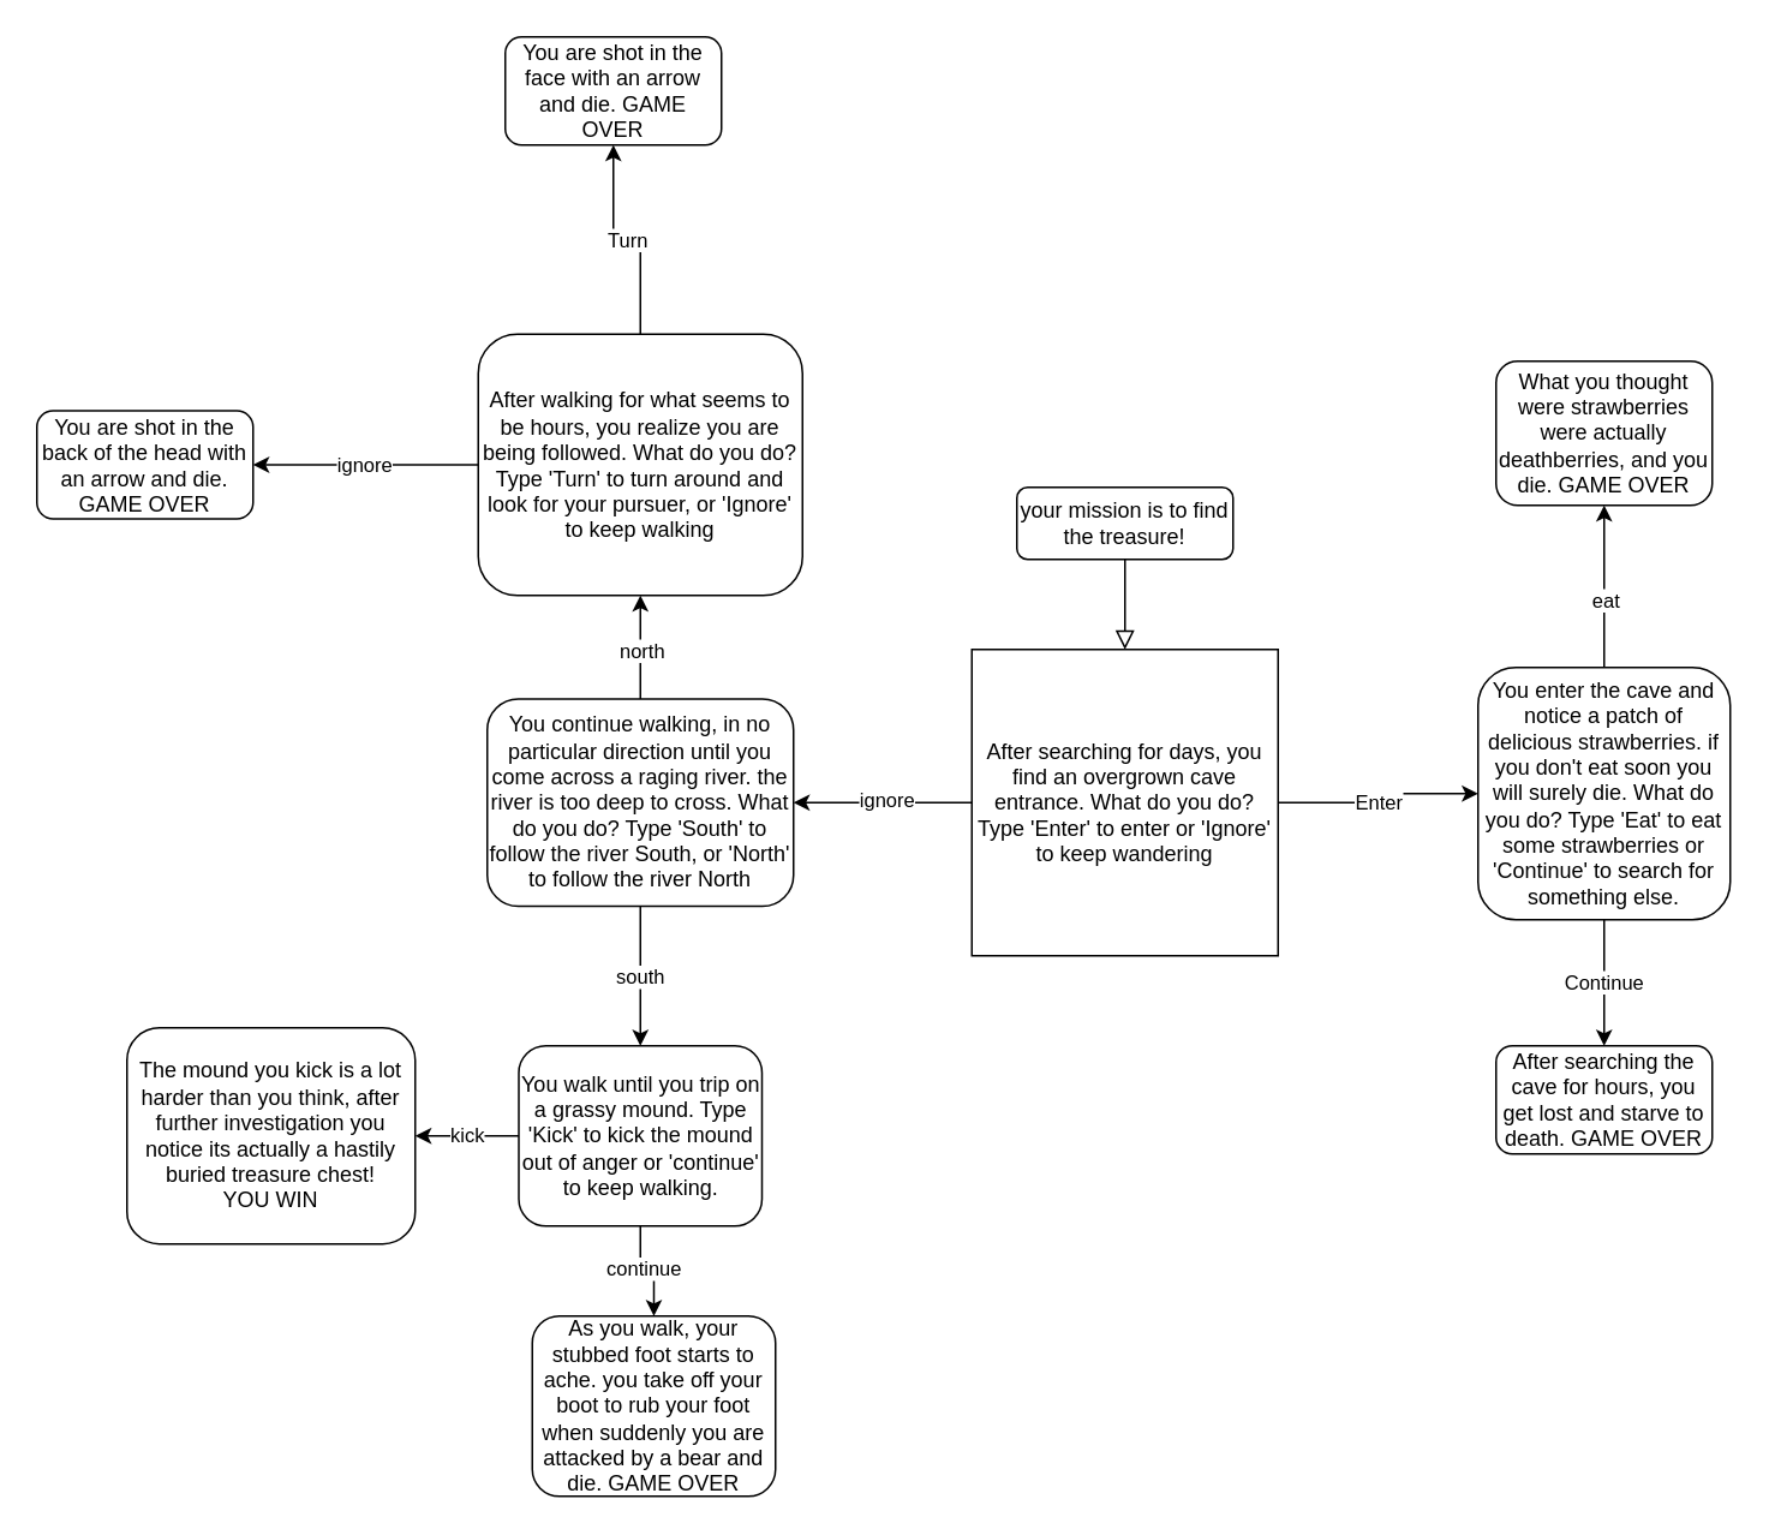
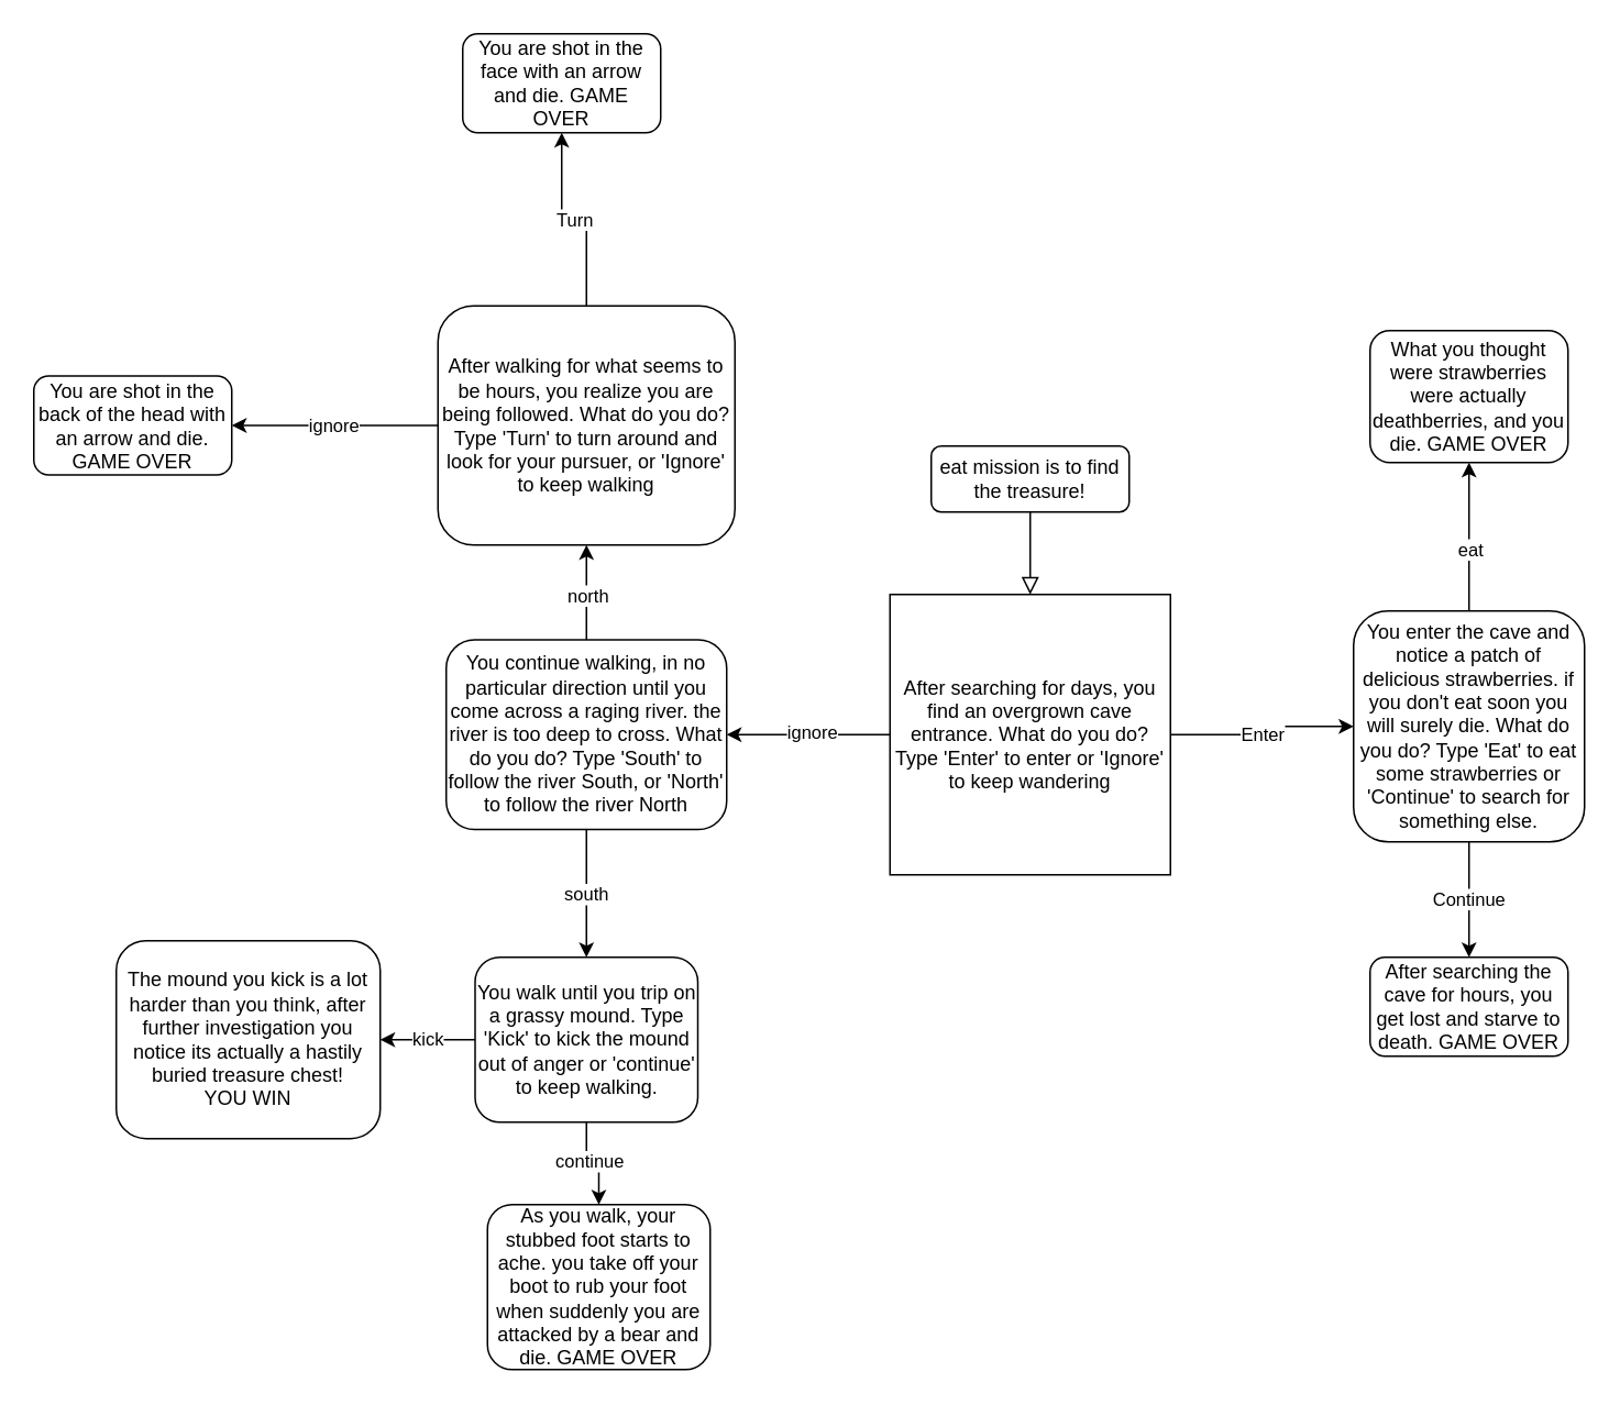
  <mxCell id="0" />
  <mxCell id="1" parent="0" />
  <mxCell id="2" value="" style="rounded=0;html=1;jettySize=auto;orthogonalLoop=1;fontSize=11;endArrow=block;endFill=0;endSize=8;strokeWidth=1;shadow=0;labelBackgroundColor=none;edgeStyle=orthogonalEdgeStyle;entryX=0.5;entryY=0;entryDx=0;entryDy=0;" parent="1" source="3" target="16" edge="1"><mxGeometry relative="1" as="geometry"><mxPoint x="624.5" y="340" as="targetPoint" /></mxGeometry></mxCell>
- <mxCell id="3" value="your mission is to find the treasure!" style="rounded=1;whiteSpace=wrap;html=1;fontSize=12;glass=0;strokeWidth=1;shadow=0;" parent="1" vertex="1"><mxGeometry x="564" y="270" width="120" height="40" as="geometry" /></mxCell>
+ <mxCell id="3" value="eat mission is to find the treasure!" style="rounded=1;whiteSpace=wrap;html=1;fontSize=12;glass=0;strokeWidth=1;shadow=0;" parent="1" vertex="1"><mxGeometry x="564" y="270" width="120" height="40" as="geometry" /></mxCell>
  <mxCell id="4" style="edgeStyle=orthogonalEdgeStyle;rounded=0;orthogonalLoop=1;jettySize=auto;html=1;exitX=0.5;exitY=0;exitDx=0;exitDy=0;" parent="1" source="7" target="28" edge="1"><mxGeometry relative="1" as="geometry" /></mxCell>
  <mxCell id="5" value="eat" style="edgeLabel;html=1;align=center;verticalAlign=middle;resizable=0;points=[];" parent="4" vertex="1" connectable="0"><mxGeometry x="-0.145" relative="1" as="geometry"><mxPoint as="offset" /></mxGeometry></mxCell>
  <mxCell id="6" value="Continue" style="edgeStyle=orthogonalEdgeStyle;rounded=0;orthogonalLoop=1;jettySize=auto;html=1;exitX=0.5;exitY=1;exitDx=0;exitDy=0;" parent="1" source="7" target="29" edge="1"><mxGeometry relative="1" as="geometry" /></mxCell>
  <mxCell id="7" value="You enter the cave and notice a patch of delicious strawberries. if you don't eat soon you will surely die. What do you do? Type 'Eat' to eat some strawberries or 'Continue' to search for something else." style="rounded=1;whiteSpace=wrap;html=1;fontSize=12;glass=0;strokeWidth=1;shadow=0;" parent="1" vertex="1"><mxGeometry x="820" y="370" width="140" height="140" as="geometry" /></mxCell>
  <mxCell id="8" value="south" style="edgeStyle=orthogonalEdgeStyle;rounded=0;orthogonalLoop=1;jettySize=auto;html=1;exitX=0.5;exitY=1;exitDx=0;exitDy=0;entryX=0.5;entryY=0;entryDx=0;entryDy=0;" parent="1" source="11" target="25" edge="1"><mxGeometry relative="1" as="geometry" /></mxCell>
  <mxCell id="9" style="edgeStyle=orthogonalEdgeStyle;rounded=0;orthogonalLoop=1;jettySize=auto;html=1;exitX=0.5;exitY=0;exitDx=0;exitDy=0;entryX=0.5;entryY=1;entryDx=0;entryDy=0;" edge="1" parent="1" source="11" target="19"><mxGeometry relative="1" as="geometry" /></mxCell>
  <mxCell id="10" value="north" style="edgeLabel;html=1;align=center;verticalAlign=middle;resizable=0;points=[];" connectable="0" vertex="1" parent="9"><mxGeometry x="-0.043" relative="1" as="geometry"><mxPoint y="1" as="offset" /></mxGeometry></mxCell>
  <mxCell id="11" value="You continue walking, in no particular direction until you come across a raging river. the river is too deep to cross. What do you do? Type 'South' to follow the river South, or 'North' to follow the river North" style="rounded=1;whiteSpace=wrap;html=1;" parent="1" vertex="1"><mxGeometry x="270" y="387.5" width="170" height="115" as="geometry" /></mxCell>
  <mxCell id="12" style="edgeStyle=orthogonalEdgeStyle;rounded=0;orthogonalLoop=1;jettySize=auto;html=1;" parent="1" source="16" target="11" edge="1"><mxGeometry relative="1" as="geometry" /></mxCell>
  <mxCell id="13" value="ignore" style="edgeLabel;html=1;align=center;verticalAlign=middle;resizable=0;points=[];" parent="12" vertex="1" connectable="0"><mxGeometry x="-0.023" y="-2" relative="1" as="geometry"><mxPoint as="offset" /></mxGeometry></mxCell>
  <mxCell id="14" style="edgeStyle=orthogonalEdgeStyle;rounded=0;orthogonalLoop=1;jettySize=auto;html=1;entryX=0;entryY=0.5;entryDx=0;entryDy=0;" parent="1" source="16" target="7" edge="1"><mxGeometry relative="1" as="geometry" /></mxCell>
  <mxCell id="15" value="Enter" style="edgeLabel;html=1;align=center;verticalAlign=middle;resizable=0;points=[];" parent="14" vertex="1" connectable="0"><mxGeometry x="-0.045" y="1" relative="1" as="geometry"><mxPoint as="offset" /></mxGeometry></mxCell>
  <mxCell id="16" value="&lt;span&gt;After searching for days, you find an overgrown cave entrance. What do you do? Type 'Enter' to enter or 'Ignore' to keep wandering&lt;/span&gt;" style="whiteSpace=wrap;html=1;aspect=fixed;" parent="1" vertex="1"><mxGeometry x="539" y="360" width="170" height="170" as="geometry" /></mxCell>
  <mxCell id="17" value="Turn" style="edgeStyle=orthogonalEdgeStyle;rounded=0;orthogonalLoop=1;jettySize=auto;html=1;exitX=0.5;exitY=0;exitDx=0;exitDy=0;" parent="1" source="19" target="20" edge="1"><mxGeometry relative="1" as="geometry"><mxPoint x="110" y="330" as="targetPoint" /></mxGeometry></mxCell>
  <mxCell id="18" value="ignore" style="edgeStyle=orthogonalEdgeStyle;rounded=0;orthogonalLoop=1;jettySize=auto;html=1;exitX=0;exitY=0.5;exitDx=0;exitDy=0;entryX=1;entryY=0.5;entryDx=0;entryDy=0;" edge="1" parent="1" source="19" target="21"><mxGeometry relative="1" as="geometry" /></mxCell>
  <mxCell id="19" value="After walking for what seems to be hours, you realize you are being followed. What do you do? Type 'Turn' to turn around and look for your pursuer, or 'Ignore' to keep walking" style="rounded=1;whiteSpace=wrap;html=1;" parent="1" vertex="1"><mxGeometry x="265" y="185" width="180" height="145" as="geometry" /></mxCell>
  <mxCell id="20" value="You are shot in the face with an arrow and die. GAME OVER" style="rounded=1;whiteSpace=wrap;html=1;" parent="1" vertex="1"><mxGeometry x="280" y="20" width="120" height="60" as="geometry" /></mxCell>
  <mxCell id="21" value="You are shot in the back of the head with an arrow and die. GAME OVER" style="rounded=1;whiteSpace=wrap;html=1;" parent="1" vertex="1"><mxGeometry x="20" y="227.5" width="120" height="60" as="geometry" /></mxCell>
  <mxCell id="22" value="kick" style="edgeStyle=orthogonalEdgeStyle;rounded=0;orthogonalLoop=1;jettySize=auto;html=1;exitX=0;exitY=0.5;exitDx=0;exitDy=0;entryX=1;entryY=0.5;entryDx=0;entryDy=0;" parent="1" source="25" target="26" edge="1"><mxGeometry relative="1" as="geometry"><mxPoint x="230" y="610" as="targetPoint" /></mxGeometry></mxCell>
  <mxCell id="23" style="edgeStyle=orthogonalEdgeStyle;rounded=0;orthogonalLoop=1;jettySize=auto;html=1;exitX=0.5;exitY=1;exitDx=0;exitDy=0;" parent="1" source="25" target="27" edge="1"><mxGeometry relative="1" as="geometry" /></mxCell>
  <mxCell id="24" value="continue" style="edgeLabel;html=1;align=center;verticalAlign=middle;resizable=0;points=[];" parent="23" vertex="1" connectable="0"><mxGeometry x="-0.2" y="1" relative="1" as="geometry"><mxPoint as="offset" /></mxGeometry></mxCell>
  <mxCell id="25" value="You walk until you trip on a grassy mound. Type 'Kick' to kick the mound out of anger or 'continue' to keep walking." style="rounded=1;whiteSpace=wrap;html=1;" parent="1" vertex="1"><mxGeometry x="287.5" y="580" width="135" height="100" as="geometry" /></mxCell>
  <mxCell id="26" value="The mound you kick is a lot harder than you think, after further investigation you notice its actually a hastily buried treasure chest!&lt;br&gt;YOU WIN" style="rounded=1;whiteSpace=wrap;html=1;" parent="1" vertex="1"><mxGeometry x="70" y="570" width="160" height="120" as="geometry" /></mxCell>
  <mxCell id="27" value="As you walk, your stubbed foot starts to ache. you take off your boot to rub your foot when suddenly you are attacked by a bear and die. GAME OVER" style="rounded=1;whiteSpace=wrap;html=1;" parent="1" vertex="1"><mxGeometry x="295" y="730" width="135" height="100" as="geometry" /></mxCell>
  <mxCell id="28" value="What you thought were strawberries were actually deathberries, and you die. GAME OVER" style="rounded=1;whiteSpace=wrap;html=1;" parent="1" vertex="1"><mxGeometry x="830" y="200" width="120" height="80" as="geometry" /></mxCell>
  <mxCell id="29" value="After searching the cave for hours, you get lost and starve to death. GAME OVER" style="rounded=1;whiteSpace=wrap;html=1;" parent="1" vertex="1"><mxGeometry x="830" y="580" width="120" height="60" as="geometry" /></mxCell>
